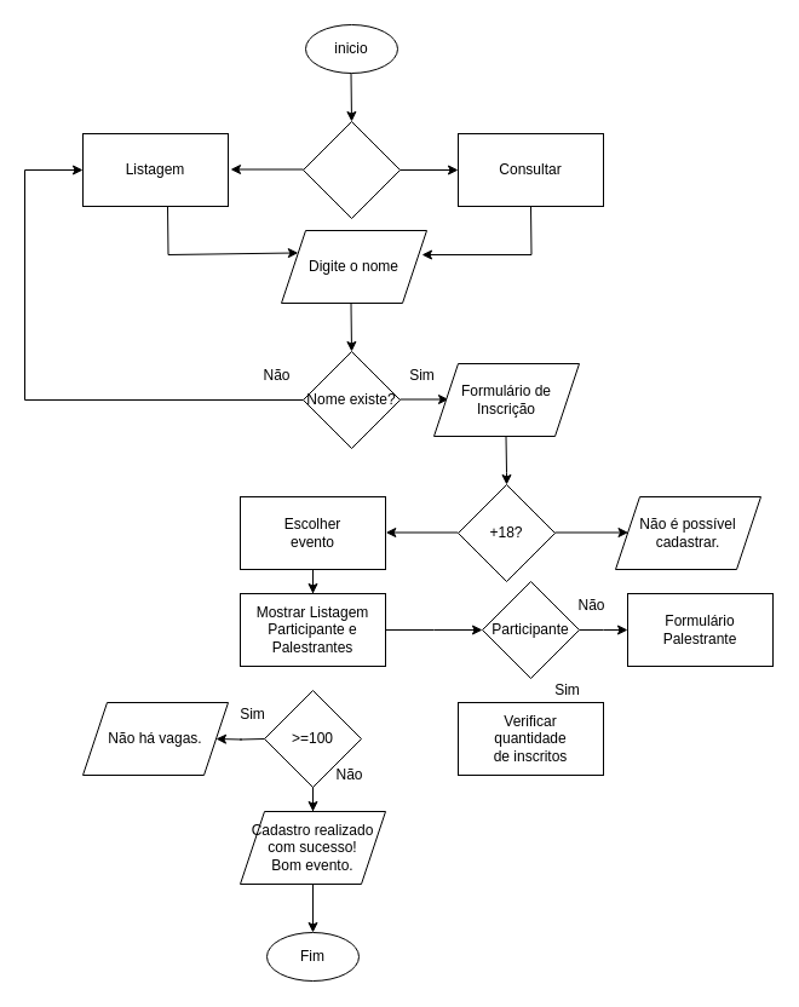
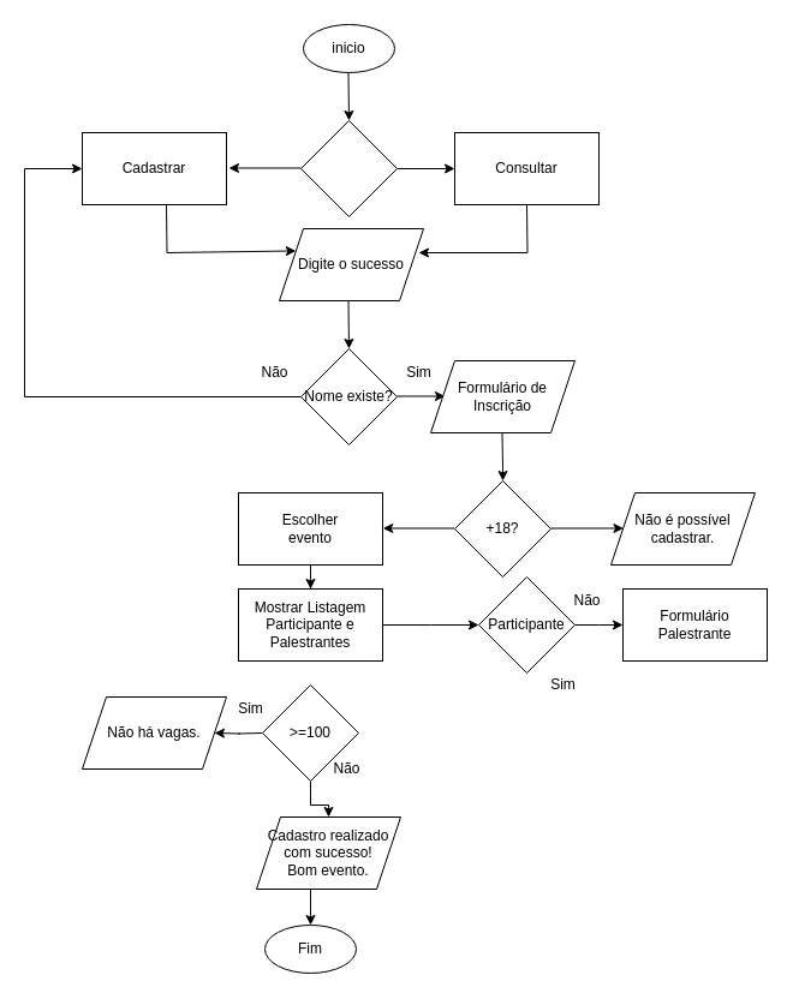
  <mxCell id="0" />
  <mxCell id="1" parent="0" />
  <mxCell id="2" value="inicio" style="ellipse;whiteSpace=wrap;html=1;" vertex="1" parent="1"><mxGeometry x="252" width="76" height="40" as="geometry" y="20" /></mxCell>
  <mxCell id="3" value="" style="endArrow=classic;html=1;rounded=0;" edge="1" parent="1"><mxGeometry width="50" height="50" relative="1" as="geometry"><mxPoint x="289.5" y="60" as="sourcePoint" /><mxPoint x="290" y="100" as="targetPoint" /></mxGeometry></mxCell>
  <mxCell id="4" value="" style="rhombus;whiteSpace=wrap;html=1;" vertex="1" parent="1"><mxGeometry x="250" y="100" width="80" height="80" as="geometry" /></mxCell>
  <mxCell id="5" value="" style="endArrow=classic;html=1;rounded=0;" edge="1" parent="1"><mxGeometry width="50" height="50" relative="1" as="geometry"><mxPoint x="250" y="139.5" as="sourcePoint" /><mxPoint x="190" y="139.5" as="targetPoint" /></mxGeometry></mxCell>
  <mxCell id="6" value="" style="endArrow=classic;html=1;rounded=0;" edge="1" parent="1"><mxGeometry width="50" height="50" relative="1" as="geometry"><mxPoint x="330" y="140" as="sourcePoint" /><mxPoint x="378" y="140" as="targetPoint" /></mxGeometry></mxCell>
  <mxCell id="7" value="Consultar" style="rounded=0;whiteSpace=wrap;html=1;" vertex="1" parent="1"><mxGeometry x="378" y="110" width="120" height="60" as="geometry" /></mxCell>
- <mxCell id="8" value="Listagem" style="rounded=0;whiteSpace=wrap;html=1;" vertex="1" parent="1"><mxGeometry x="68" y="110" width="120" height="60" as="geometry" /></mxCell>
+ <mxCell id="8" value="Cadastrar" style="rounded=0;whiteSpace=wrap;html=1;" vertex="1" parent="1"><mxGeometry x="68" y="110" width="120" height="60" as="geometry" /></mxCell>
  <mxCell id="9" value="" style="endArrow=classic;html=1;rounded=0;entryX=0;entryY=0.25;entryDx=0;entryDy=0;" edge="1" parent="1" target="11"><mxGeometry width="50" height="50" relative="1" as="geometry"><mxPoint x="138" y="170" as="sourcePoint" /><mxPoint x="208.5" y="210" as="targetPoint" /><Array as="points"><mxPoint x="138.5" y="210" /></Array></mxGeometry></mxCell>
  <mxCell id="10" value="" style="endArrow=classic;html=1;rounded=0;" edge="1" parent="1"><mxGeometry width="50" height="50" relative="1" as="geometry"><mxPoint x="438" y="170" as="sourcePoint" /><mxPoint x="348" y="210" as="targetPoint" /><Array as="points"><mxPoint x="438.5" y="210" /></Array></mxGeometry></mxCell>
- <mxCell id="11" value="Digite o nome" style="shape=parallelogram;perimeter=parallelogramPerimeter;whiteSpace=wrap;html=1;fixedSize=1;" vertex="1" parent="1"><mxGeometry x="232" y="190" width="120" height="60" as="geometry" /></mxCell>
+ <mxCell id="11" value="Digite o sucesso" style="shape=parallelogram;perimeter=parallelogramPerimeter;whiteSpace=wrap;html=1;fixedSize=1;" vertex="1" parent="1"><mxGeometry x="232" y="190" width="120" height="60" as="geometry" /></mxCell>
  <mxCell id="12" value="Nome existe?" style="rhombus;whiteSpace=wrap;html=1;" vertex="1" parent="1"><mxGeometry x="250" y="290" width="80" height="80" as="geometry" /></mxCell>
  <mxCell id="13" value="" style="endArrow=classic;html=1;rounded=0;" edge="1" parent="1"><mxGeometry width="50" height="50" relative="1" as="geometry"><mxPoint x="289.5" y="250" as="sourcePoint" /><mxPoint x="290" y="290" as="targetPoint" /></mxGeometry></mxCell>
  <mxCell id="14" value="" style="endArrow=classic;html=1;rounded=0;" edge="1" parent="1"><mxGeometry width="50" height="50" relative="1" as="geometry"><mxPoint x="330" y="329.5" as="sourcePoint" /><mxPoint x="370" y="329.5" as="targetPoint" /></mxGeometry></mxCell>
  <mxCell id="15" value="" style="endArrow=classic;html=1;rounded=0;entryX=0;entryY=0.5;entryDx=0;entryDy=0;" edge="1" parent="1" target="8"><mxGeometry width="50" height="50" relative="1" as="geometry"><mxPoint x="250" y="330" as="sourcePoint" /><mxPoint x="58" y="210" as="targetPoint" /><Array as="points"><mxPoint x="20" y="330" /><mxPoint x="20" y="140" /></Array></mxGeometry></mxCell>
  <mxCell id="16" value="Não" style="text;html=1;align=center;verticalAlign=middle;resizable=0;points=[];autosize=1;strokeColor=none;fillColor=none;" vertex="1" parent="1"><mxGeometry x="208" y="300" width="40" height="20" as="geometry" /></mxCell>
  <mxCell id="17" value="Sim" style="text;html=1;align=center;verticalAlign=middle;resizable=0;points=[];autosize=1;strokeColor=none;fillColor=none;" vertex="1" parent="1"><mxGeometry x="328" y="300" width="40" height="20" as="geometry" /></mxCell>
  <mxCell id="18" value="&lt;div&gt;Formulário de&lt;/div&gt;&lt;div&gt;Inscrição&lt;br&gt;&lt;/div&gt;" style="shape=parallelogram;perimeter=parallelogramPerimeter;whiteSpace=wrap;html=1;fixedSize=1;" vertex="1" parent="1"><mxGeometry x="358" y="300" width="120" height="60" as="geometry" /></mxCell>
  <mxCell id="19" value="" style="endArrow=classic;html=1;rounded=0;" edge="1" parent="1"><mxGeometry width="50" height="50" relative="1" as="geometry"><mxPoint x="417.5" y="360" as="sourcePoint" /><mxPoint x="418" y="400" as="targetPoint" /><Array as="points"><mxPoint x="418" y="390" /></Array></mxGeometry></mxCell>
  <mxCell id="20" value="+18?" style="rhombus;whiteSpace=wrap;html=1;" vertex="1" parent="1"><mxGeometry x="378" y="400" width="80" height="80" as="geometry" /></mxCell>
  <mxCell id="21" value="" style="endArrow=classic;html=1;rounded=0;" edge="1" parent="1"><mxGeometry width="50" height="50" relative="1" as="geometry"><mxPoint x="377.75" y="439.5" as="sourcePoint" /><mxPoint x="318.25" y="439.5" as="targetPoint" /></mxGeometry></mxCell>
  <mxCell id="22" value="" style="endArrow=classic;html=1;rounded=0;" edge="1" parent="1"><mxGeometry width="50" height="50" relative="1" as="geometry"><mxPoint x="458" y="439.5" as="sourcePoint" /><mxPoint x="518.5" y="439.5" as="targetPoint" /></mxGeometry></mxCell>
  <mxCell id="23" value="&lt;div&gt;Não é possível&lt;/div&gt;&lt;div&gt;cadastrar.&lt;br&gt;&lt;/div&gt;" style="shape=parallelogram;perimeter=parallelogramPerimeter;whiteSpace=wrap;html=1;fixedSize=1;" vertex="1" parent="1"><mxGeometry x="508" y="410" width="120" height="60" as="geometry" /></mxCell>
  <mxCell id="24" value="" style="edgeStyle=orthogonalEdgeStyle;rounded=0;orthogonalLoop=1;jettySize=auto;html=1;" edge="1" parent="1" source="25" target="27"><mxGeometry relative="1" as="geometry"><mxPoint x="258" y="520" as="targetPoint" /></mxGeometry></mxCell>
  <mxCell id="25" value="&lt;div&gt;Escolher&lt;/div&gt;&lt;div&gt;evento&lt;br&gt;&lt;/div&gt;" style="rounded=0;whiteSpace=wrap;html=1;" vertex="1" parent="1"><mxGeometry x="198" y="410" width="120" height="60" as="geometry" /></mxCell>
  <mxCell id="26" value="" style="edgeStyle=orthogonalEdgeStyle;rounded=0;orthogonalLoop=1;jettySize=auto;html=1;" edge="1" parent="1" source="27"><mxGeometry relative="1" as="geometry"><mxPoint x="398" y="520" as="targetPoint" /></mxGeometry></mxCell>
  <mxCell id="27" value="&lt;div&gt;Mostrar Listagem&lt;/div&gt;&lt;div&gt;Participante e&lt;/div&gt;&lt;div&gt;Palestrantes&lt;br&gt;&lt;/div&gt;" style="rounded=0;whiteSpace=wrap;html=1;" vertex="1" parent="1"><mxGeometry x="198" y="490" width="120" height="60" as="geometry" /></mxCell>
  <mxCell id="28" value="" style="edgeStyle=orthogonalEdgeStyle;rounded=0;orthogonalLoop=1;jettySize=auto;html=1;" edge="1" parent="1" source="29"><mxGeometry relative="1" as="geometry"><mxPoint x="518" y="520" as="targetPoint" /></mxGeometry></mxCell>
  <mxCell id="29" value="Participante" style="rhombus;whiteSpace=wrap;html=1;" vertex="1" parent="1"><mxGeometry x="398" y="480" width="80" height="80" as="geometry" /></mxCell>
  <mxCell id="30" value="&lt;div&gt;Formulário&lt;/div&gt;&lt;div&gt;Palestrante&lt;br&gt;&lt;/div&gt;" style="rounded=0;whiteSpace=wrap;html=1;" vertex="1" parent="1"><mxGeometry x="518" y="490" width="120" height="60" as="geometry" /></mxCell>
  <mxCell id="31" value="Não" style="text;html=1;align=center;verticalAlign=middle;resizable=0;points=[];autosize=1;strokeColor=none;fillColor=none;" vertex="1" parent="1"><mxGeometry x="468" y="490" width="40" height="20" as="geometry" /></mxCell>
  <mxCell id="32" value="Sim" style="text;html=1;align=center;verticalAlign=middle;resizable=0;points=[];autosize=1;strokeColor=none;fillColor=none;" vertex="1" parent="1"><mxGeometry x="448" y="560" width="40" height="20" as="geometry" /></mxCell>
- <mxCell id="33" value="&lt;div&gt;Verificar&lt;/div&gt;&lt;div&gt;quantidade &lt;br&gt;&lt;/div&gt;&lt;div&gt;de inscritos&lt;br&gt;&lt;/div&gt;" style="rounded=0;whiteSpace=wrap;html=1;" vertex="1" parent="1"><mxGeometry x="378" y="580" width="120" height="60" as="geometry" /></mxCell>
  <mxCell id="34" value="" style="edgeStyle=orthogonalEdgeStyle;rounded=0;orthogonalLoop=1;jettySize=auto;html=1;" edge="1" parent="1" source="35" target="41"><mxGeometry relative="1" as="geometry"><mxPoint x="258" y="700" as="targetPoint" /></mxGeometry></mxCell>
  <mxCell id="35" value="&amp;gt;=100" style="rhombus;whiteSpace=wrap;html=1;" vertex="1" parent="1"><mxGeometry x="218" y="570" width="80" height="80" as="geometry" /></mxCell>
  <mxCell id="36" value="" style="edgeStyle=orthogonalEdgeStyle;rounded=0;orthogonalLoop=1;jettySize=auto;html=1;" edge="1" parent="1"><mxGeometry relative="1" as="geometry"><mxPoint x="218" y="610" as="sourcePoint" /><mxPoint x="178" y="610" as="targetPoint" /></mxGeometry></mxCell>
  <mxCell id="37" value="Não há vagas." style="shape=parallelogram;perimeter=parallelogramPerimeter;whiteSpace=wrap;html=1;fixedSize=1;" vertex="1" parent="1"><mxGeometry x="68" y="580" width="120" height="60" as="geometry" /></mxCell>
  <mxCell id="38" value="Sim" style="text;html=1;align=center;verticalAlign=middle;resizable=0;points=[];autosize=1;strokeColor=none;fillColor=none;" vertex="1" parent="1"><mxGeometry x="188" y="580" width="40" height="20" as="geometry" /></mxCell>
  <mxCell id="39" value="Não" style="text;html=1;align=center;verticalAlign=middle;resizable=0;points=[];autosize=1;strokeColor=none;fillColor=none;" vertex="1" parent="1"><mxGeometry x="268" y="630" width="40" height="20" as="geometry" /></mxCell>
  <mxCell id="40" value="" style="edgeStyle=orthogonalEdgeStyle;rounded=0;orthogonalLoop=1;jettySize=auto;html=1;" edge="1" parent="1" source="41"><mxGeometry relative="1" as="geometry"><mxPoint x="258" y="770" as="targetPoint" /><Array as="points"><mxPoint x="258" y="770" /><mxPoint x="258" y="770" /></Array></mxGeometry></mxCell>
- <mxCell id="41" value="&lt;div&gt;Cadastro realizado&lt;/div&gt;&lt;div&gt;com sucesso!&lt;/div&gt;&lt;div&gt;Bom evento.&lt;br&gt;&lt;/div&gt;" style="shape=parallelogram;perimeter=parallelogramPerimeter;whiteSpace=wrap;html=1;fixedSize=1;" vertex="1" parent="1"><mxGeometry x="198" y="670" width="120" height="60" as="geometry" /></mxCell>
+ <mxCell id="41" value="&lt;div&gt;Cadastro realizado&lt;/div&gt;&lt;div&gt;com sucesso!&lt;/div&gt;&lt;div&gt;Bom evento.&lt;br&gt;&lt;/div&gt;" style="shape=parallelogram;perimeter=parallelogramPerimeter;whiteSpace=wrap;html=1;fixedSize=1;" vertex="1" parent="1"><mxGeometry x="213" y="680" width="120" height="60" as="geometry" /></mxCell>
  <mxCell id="42" value="Fim" style="ellipse;whiteSpace=wrap;html=1;" vertex="1" parent="1"><mxGeometry x="220" y="770" width="76" height="40" as="geometry" /></mxCell>
